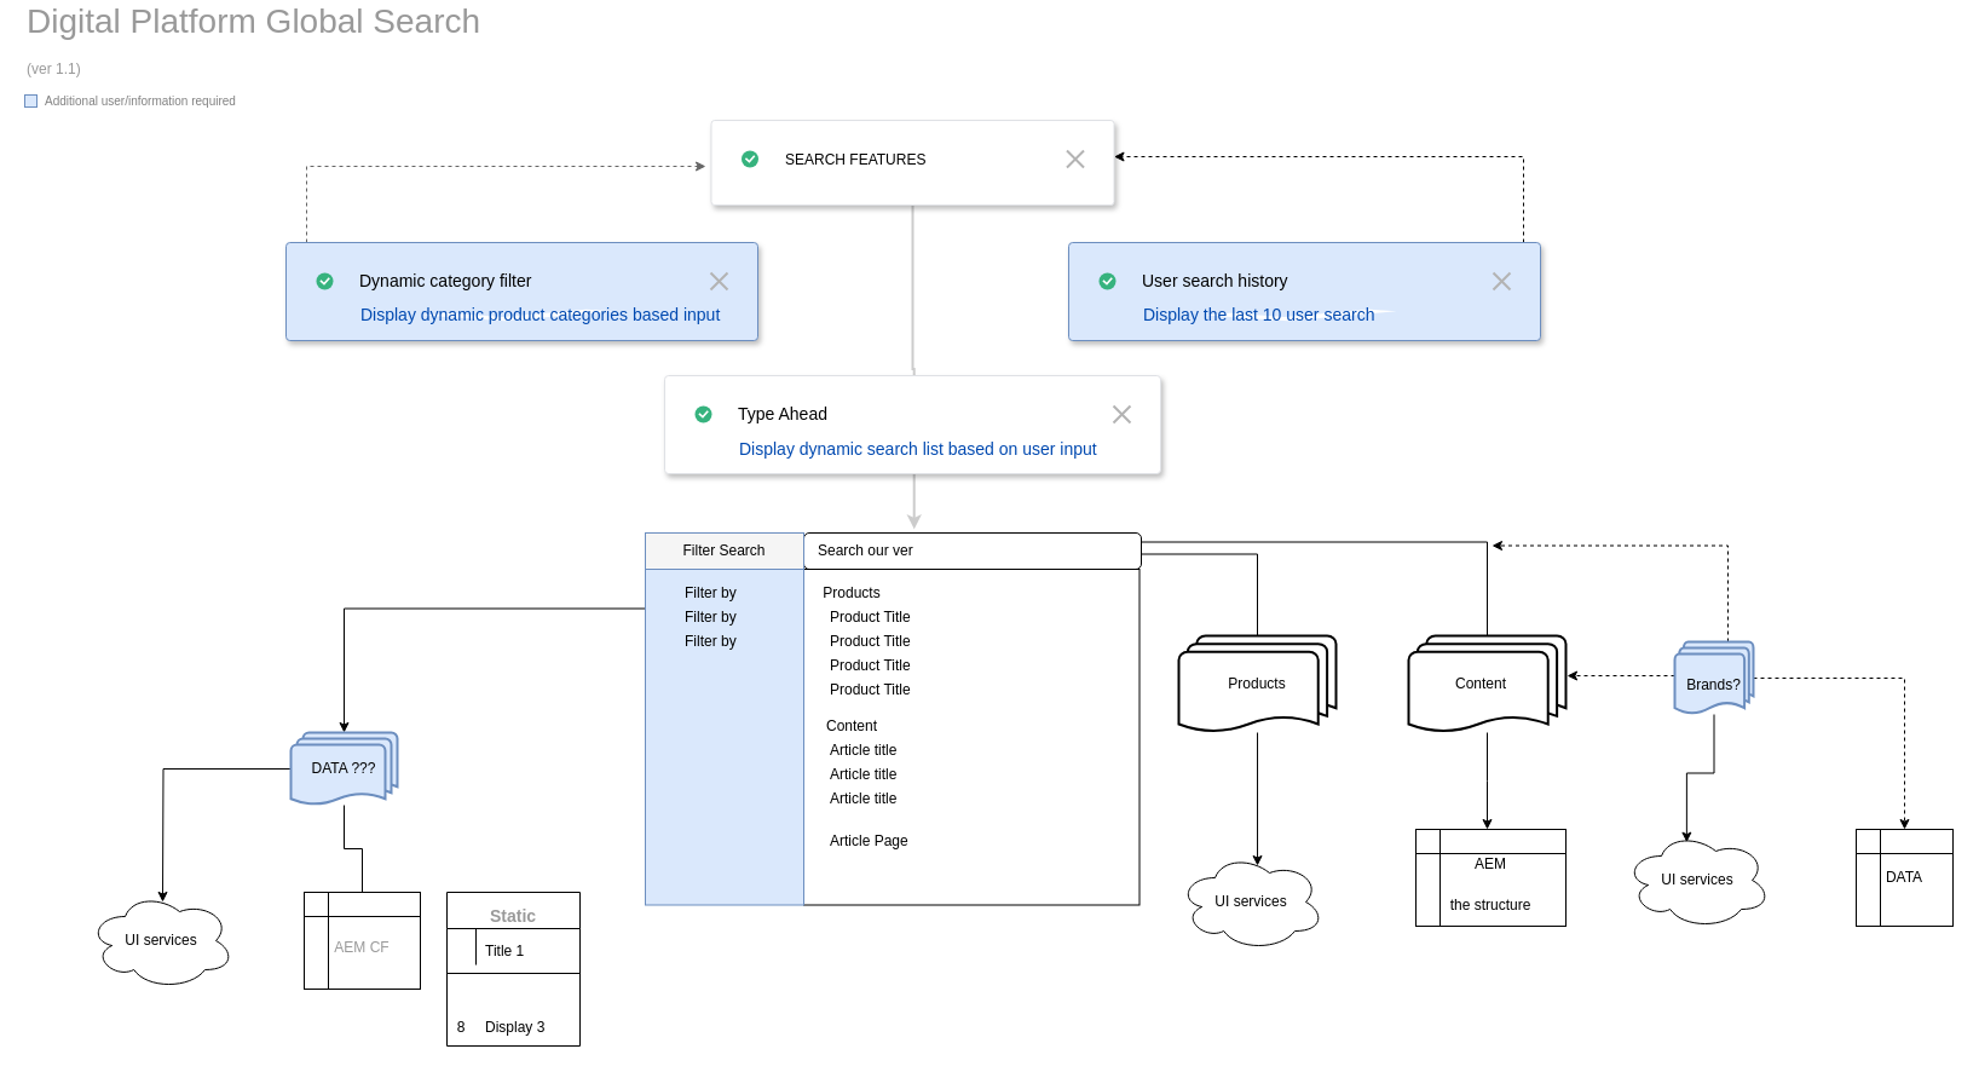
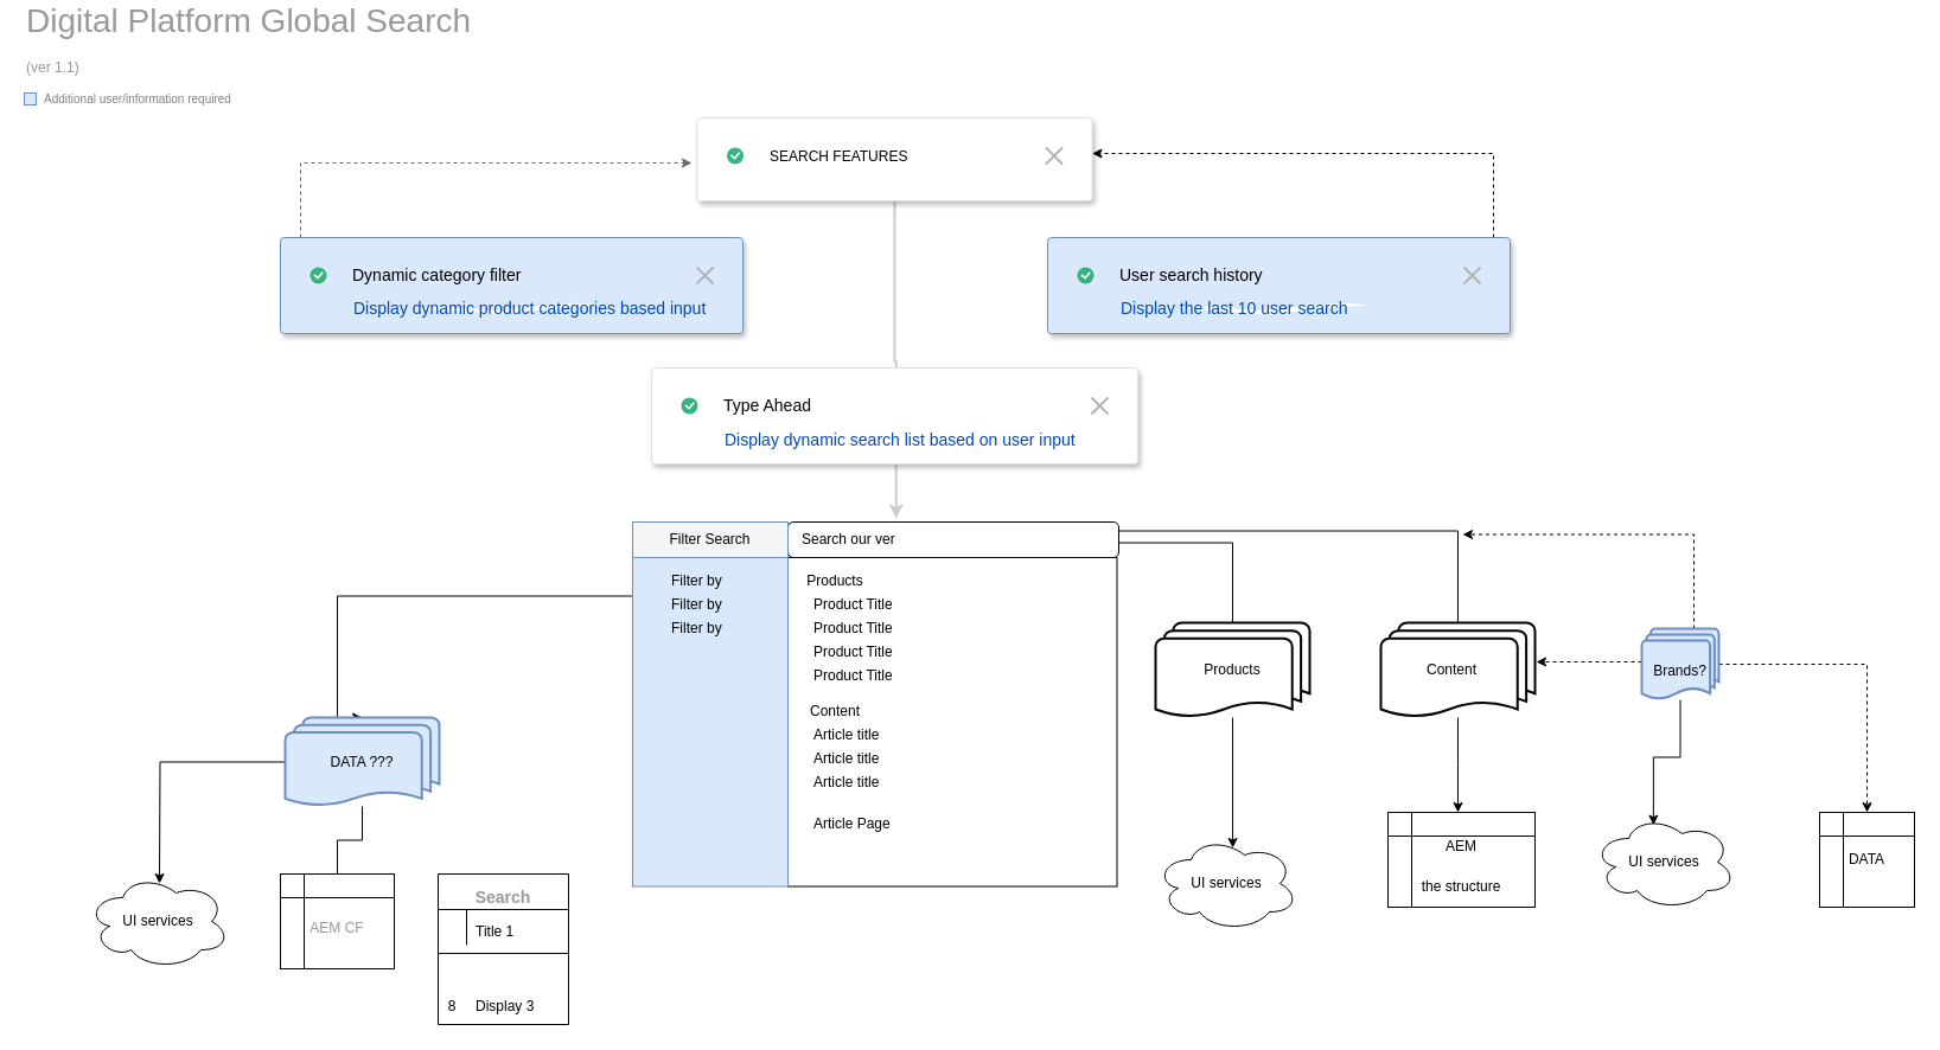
  <mxCell id="0" />
  <mxCell id="1" parent="0" />
  <mxCell id="2" style="edgeStyle=orthogonalEdgeStyle;rounded=0;orthogonalLoop=1;jettySize=auto;html=1;entryX=0.327;entryY=-0.104;entryDx=0;entryDy=0;entryPerimeter=0;strokeColor=#CCCCCC;fontSize=28;fontColor=#999999;strokeWidth=2;" edge="1" parent="1" source="3" target="9"><mxGeometry relative="1" as="geometry" /></mxCell>
  <mxCell id="3" value="" style="rounded=1;fillColor=#ffffff;strokeColor=#DFE1E5;shadow=1;html=1;arcSize=4;fontSize=28;fontColor=#999999;align=left;" vertex="1" parent="1"><mxGeometry x="587.5" y="99" width="333" height="70" as="geometry" /></mxCell>
  <mxCell id="4" value="&lt;font style=&quot;font-size: 12px&quot;&gt;SEARCH FEATURES&lt;/font&gt;" style="html=1;shadow=0;dashed=0;shape=mxgraph.atlassian.checkbox;fillColor=#36B37E;strokeColor=none;html=1;fontSize=14;fontStyle=0;labelPosition=right;align=left;spacingLeft=20" vertex="1" parent="3"><mxGeometry width="14" height="14" relative="1" as="geometry"><mxPoint x="25" y="25" as="offset" /></mxGeometry></mxCell>
  <mxCell id="5" value="" style="html=1;shadow=0;dashed=0;shape=mxgraph.atlassian.x;strokeColor=#B3B3B3;strokeWidth=2" vertex="1" parent="3"><mxGeometry x="1" width="14" height="14" relative="1" as="geometry"><mxPoint x="-39" y="25" as="offset" /></mxGeometry></mxCell>
  <mxCell id="6" value="&lt;span style=&quot;color: rgb(0 , 0 , 0) ; font-size: 12px&quot;&gt;AEM &lt;br&gt;the structure&lt;/span&gt;" style="shape=internalStorage;whiteSpace=wrap;html=1;backgroundOutline=1;fontSize=28;fontColor=#999999;align=center;" vertex="1" parent="1"><mxGeometry x="1170" y="685" width="124" height="80" as="geometry" /></mxCell>
  <mxCell id="7" style="edgeStyle=orthogonalEdgeStyle;rounded=0;orthogonalLoop=1;jettySize=auto;html=1;entryX=0.5;entryY=0.88;entryDx=0;entryDy=0;entryPerimeter=0;" parent="1" target="11" edge="1"><mxGeometry relative="1" as="geometry"><mxPoint x="924" y="467" as="sourcePoint" /><Array as="points"><mxPoint x="924" y="457.5" /><mxPoint x="1039" y="457.5" /></Array></mxGeometry></mxCell>
  <mxCell id="8" style="edgeStyle=orthogonalEdgeStyle;rounded=0;orthogonalLoop=1;jettySize=auto;html=1;entryX=0.785;entryY=0.05;entryDx=0;entryDy=0;entryPerimeter=0;" parent="1" target="13" edge="1"><mxGeometry relative="1" as="geometry"><mxPoint x="1074" y="525" as="targetPoint" /><Array as="points"><mxPoint x="924" y="447.5" /><mxPoint x="1229" y="447.5" /><mxPoint x="1229" y="529.5" /></Array><mxPoint x="924" y="455" as="sourcePoint" /></mxGeometry></mxCell>
  <mxCell id="9" value="" style="rounded=1;whiteSpace=wrap;html=1;" parent="1" vertex="1"><mxGeometry x="664" y="440" width="279" height="30" as="geometry" /></mxCell>
  <mxCell id="10" style="edgeStyle=orthogonalEdgeStyle;rounded=0;orthogonalLoop=1;jettySize=auto;html=1;entryX=0.542;entryY=0.125;entryDx=0;entryDy=0;entryPerimeter=0;" parent="1" source="11" target="25" edge="1"><mxGeometry relative="1" as="geometry" /></mxCell>
  <mxCell id="11" value="" style="strokeWidth=2;html=1;shape=mxgraph.flowchart.multi-document;whiteSpace=wrap;" parent="1" vertex="1"><mxGeometry x="974" y="525" width="130" height="80" as="geometry" /></mxCell>
  <mxCell id="12" style="edgeStyle=orthogonalEdgeStyle;rounded=0;orthogonalLoop=1;jettySize=auto;html=1;" parent="1" source="13" edge="1"><mxGeometry relative="1" as="geometry"><mxPoint x="1229" y="685" as="targetPoint" /></mxGeometry></mxCell>
  <mxCell id="13" value="" style="strokeWidth=2;html=1;shape=mxgraph.flowchart.multi-document;whiteSpace=wrap;" parent="1" vertex="1"><mxGeometry x="1164" y="525" width="130" height="80" as="geometry" /></mxCell>
  <mxCell id="14" value="Products" style="text;html=1;strokeColor=none;fillColor=none;align=center;verticalAlign=middle;whiteSpace=wrap;rounded=0;" parent="1" vertex="1"><mxGeometry x="1014" y="555" width="50" height="20" as="geometry" /></mxCell>
  <mxCell id="15" value="Content" style="text;html=1;strokeColor=none;fillColor=none;align=center;verticalAlign=middle;whiteSpace=wrap;rounded=0;" parent="1" vertex="1"><mxGeometry x="1204" y="555" width="40" height="20" as="geometry" /></mxCell>
  <mxCell id="16" value="Search our ver" style="text;html=1;strokeColor=none;fillColor=none;align=left;verticalAlign=middle;whiteSpace=wrap;rounded=0;" parent="1" vertex="1"><mxGeometry x="674" y="445" width="140" height="20" as="geometry" /></mxCell>
  <mxCell id="17" value="" style="whiteSpace=wrap;html=1;aspect=fixed;" parent="1" vertex="1"><mxGeometry x="664" y="470" width="277.5" height="277.5" as="geometry" /></mxCell>
  <mxCell id="18" value="Products" style="text;html=1;strokeColor=none;fillColor=none;align=center;verticalAlign=middle;whiteSpace=wrap;rounded=0;" parent="1" vertex="1"><mxGeometry x="684" y="480" width="40" height="20" as="geometry" /></mxCell>
  <mxCell id="19" value="Content" style="text;html=1;strokeColor=none;fillColor=none;align=center;verticalAlign=middle;whiteSpace=wrap;rounded=0;" parent="1" vertex="1"><mxGeometry x="684" y="590" width="40" height="20" as="geometry" /></mxCell>
  <mxCell id="20" value="Product Title" style="text;html=1;strokeColor=none;fillColor=none;align=left;verticalAlign=middle;whiteSpace=wrap;rounded=0;" parent="1" vertex="1"><mxGeometry x="684" y="500" width="140" height="20" as="geometry" /></mxCell>
  <mxCell id="21" value="Product Title" style="text;html=1;strokeColor=none;fillColor=none;align=left;verticalAlign=middle;whiteSpace=wrap;rounded=0;" parent="1" vertex="1"><mxGeometry x="684" y="520" width="140" height="20" as="geometry" /></mxCell>
  <mxCell id="22" value="Product Title" style="text;html=1;strokeColor=none;fillColor=none;align=left;verticalAlign=middle;whiteSpace=wrap;rounded=0;" parent="1" vertex="1"><mxGeometry x="684" y="540" width="140" height="20" as="geometry" /></mxCell>
  <mxCell id="23" value="Product Title" style="text;html=1;strokeColor=none;fillColor=none;align=left;verticalAlign=middle;whiteSpace=wrap;rounded=0;" parent="1" vertex="1"><mxGeometry x="684" y="560" width="140" height="20" as="geometry" /></mxCell>
  <mxCell id="24" value="Article title" style="text;html=1;strokeColor=none;fillColor=none;align=left;verticalAlign=middle;whiteSpace=wrap;rounded=0;" parent="1" vertex="1"><mxGeometry x="684" y="610" width="100" height="20" as="geometry" /></mxCell>
  <mxCell id="25" value="" style="ellipse;shape=cloud;whiteSpace=wrap;html=1;" parent="1" vertex="1"><mxGeometry x="974" y="705" width="120" height="80" as="geometry" /></mxCell>
  <mxCell id="26" value="Article title" style="text;html=1;strokeColor=none;fillColor=none;align=left;verticalAlign=middle;whiteSpace=wrap;rounded=0;" parent="1" vertex="1"><mxGeometry x="684" y="630" width="100" height="20" as="geometry" /></mxCell>
  <mxCell id="27" value="Article title" style="text;html=1;strokeColor=none;fillColor=none;align=left;verticalAlign=middle;whiteSpace=wrap;rounded=0;" parent="1" vertex="1"><mxGeometry x="684" y="650" width="100" height="20" as="geometry" /></mxCell>
  <mxCell id="28" value="Article Page" style="text;html=1;strokeColor=none;fillColor=none;align=left;verticalAlign=middle;whiteSpace=wrap;rounded=0;" parent="1" vertex="1"><mxGeometry x="684" y="685" width="149" height="20" as="geometry" /></mxCell>
  <mxCell id="29" value="UI services" style="text;html=1;strokeColor=none;fillColor=none;align=center;verticalAlign=middle;whiteSpace=wrap;rounded=0;" parent="1" vertex="1"><mxGeometry x="994" y="735" width="80" height="20" as="geometry" /></mxCell>
  <mxCell id="30" value="Filter Search" style="rounded=0;whiteSpace=wrap;html=1;align=center;fillColor=#f5f5f5;strokeColor=#6c8ebf;" parent="1" vertex="1"><mxGeometry x="533" y="440" width="131" height="30" as="geometry" /></mxCell>
  <mxCell id="31" style="edgeStyle=orthogonalEdgeStyle;rounded=0;orthogonalLoop=1;jettySize=auto;html=1;entryX=0.5;entryY=0;entryDx=0;entryDy=0;entryPerimeter=0;" parent="1" source="32" target="38" edge="1"><mxGeometry relative="1" as="geometry"><Array as="points"><mxPoint x="284" y="502.5" /></Array></mxGeometry></mxCell>
  <mxCell id="32" value="" style="rounded=0;whiteSpace=wrap;html=1;fillColor=#dae8fc;strokeColor=#6c8ebf;" parent="1" vertex="1"><mxGeometry x="533" y="470" width="131" height="277.5" as="geometry" /></mxCell>
  <mxCell id="33" value="Filter by" style="text;html=1;strokeColor=none;fillColor=none;align=left;verticalAlign=middle;whiteSpace=wrap;rounded=0;" parent="1" vertex="1"><mxGeometry x="564" y="480" width="80" height="20" as="geometry" /></mxCell>
  <mxCell id="34" value="Filter by" style="text;html=1;strokeColor=none;fillColor=none;align=left;verticalAlign=middle;whiteSpace=wrap;rounded=0;" parent="1" vertex="1"><mxGeometry x="564" y="500" width="80" height="20" as="geometry" /></mxCell>
  <mxCell id="35" value="Filter by" style="text;html=1;strokeColor=none;fillColor=none;align=left;verticalAlign=middle;whiteSpace=wrap;rounded=0;" parent="1" vertex="1"><mxGeometry x="564" y="520" width="80" height="20" as="geometry" /></mxCell>
  <mxCell id="36" style="edgeStyle=orthogonalEdgeStyle;rounded=0;orthogonalLoop=1;jettySize=auto;html=1;exitX=0;exitY=0.5;exitDx=0;exitDy=0;exitPerimeter=0;entryX=0.4;entryY=0.1;entryDx=0;entryDy=0;entryPerimeter=0;fontSize=28;fontColor=#999999;" edge="1" parent="1" source="38"><mxGeometry relative="1" as="geometry"><mxPoint x="134" y="745" as="targetPoint" /></mxGeometry></mxCell>
  <mxCell id="37" style="edgeStyle=orthogonalEdgeStyle;rounded=0;orthogonalLoop=1;jettySize=auto;html=1;fontSize=28;fontColor=#999999;endArrow=none;" edge="1" parent="1" source="38" target="40"><mxGeometry relative="1" as="geometry" /></mxCell>
- <mxCell id="38" value="DATA ???" style="strokeWidth=2;html=1;shape=mxgraph.flowchart.multi-document;whiteSpace=wrap;fillColor=#dae8fc;strokeColor=#6c8ebf;" parent="1" vertex="1"><mxGeometry x="240" y="605" width="88" height="60" as="geometry" /></mxCell>
+ <mxCell id="38" value="DATA ???" style="strokeWidth=2;html=1;shape=mxgraph.flowchart.multi-document;whiteSpace=wrap;fillColor=#dae8fc;strokeColor=#6c8ebf;" parent="1" vertex="1"><mxGeometry x="240" y="605" width="130" height="75" as="geometry" /></mxCell>
  <mxCell id="39" value="Digital Platform Global Search &lt;font style=&quot;font-size: 12px&quot;&gt;(ver 1.1)&lt;/font&gt;" style="text;html=1;strokeColor=none;fillColor=none;align=left;verticalAlign=middle;whiteSpace=wrap;rounded=0;fontSize=28;fontColor=#999999;" vertex="1" parent="1"><mxGeometry x="20" y="20" width="390" height="27" as="geometry" /></mxCell>
- <mxCell id="40" value="&lt;font style=&quot;font-size: 12px&quot;&gt;AEM CF&lt;/font&gt;" style="shape=internalStorage;whiteSpace=wrap;html=1;backgroundOutline=1;fontSize=28;fontColor=#999999;align=center;" vertex="1" parent="1"><mxGeometry x="251" y="737" width="96" height="80" as="geometry" /></mxCell>
+ <mxCell id="40" value="&lt;font style=&quot;font-size: 12px&quot;&gt;AEM CF&lt;/font&gt;" style="shape=internalStorage;whiteSpace=wrap;html=1;backgroundOutline=1;fontSize=28;fontColor=#999999;align=center;" vertex="1" parent="1"><mxGeometry x="236" y="737" width="96" height="80" as="geometry" /></mxCell>
  <mxCell id="41" style="edgeStyle=orthogonalEdgeStyle;rounded=0;orthogonalLoop=1;jettySize=auto;html=1;entryX=0.5;entryY=0;entryDx=0;entryDy=0;dashed=1;fontSize=28;fontColor=#999999;" edge="1" parent="1" source="45" target="46"><mxGeometry relative="1" as="geometry" /></mxCell>
  <mxCell id="42" style="edgeStyle=orthogonalEdgeStyle;rounded=0;orthogonalLoop=1;jettySize=auto;html=1;entryX=1.008;entryY=0.413;entryDx=0;entryDy=0;entryPerimeter=0;dashed=1;fontSize=28;fontColor=#999999;" edge="1" parent="1" source="45" target="13"><mxGeometry relative="1" as="geometry"><Array as="points"><mxPoint x="1339" y="558.5" /></Array></mxGeometry></mxCell>
  <mxCell id="43" style="edgeStyle=orthogonalEdgeStyle;rounded=0;orthogonalLoop=1;jettySize=auto;html=1;entryX=0.424;entryY=0.108;entryDx=0;entryDy=0;entryPerimeter=0;" edge="1" parent="1" source="45" target="47"><mxGeometry relative="1" as="geometry" /></mxCell>
  <mxCell id="44" style="edgeStyle=orthogonalEdgeStyle;rounded=0;orthogonalLoop=1;jettySize=auto;html=1;dashed=1;" edge="1" parent="1" source="45"><mxGeometry relative="1" as="geometry"><mxPoint x="1233" y="450.5" as="targetPoint" /><Array as="points"><mxPoint x="1428" y="450.5" /></Array></mxGeometry></mxCell>
  <mxCell id="45" value="&lt;font style=&quot;font-size: 12px&quot;&gt;Brands?&lt;br&gt;&lt;/font&gt;" style="strokeWidth=2;html=1;shape=mxgraph.flowchart.multi-document;whiteSpace=wrap;fontSize=28;align=center;fillColor=#dae8fc;strokeColor=#6c8ebf;" vertex="1" parent="1"><mxGeometry x="1384" y="530" width="65" height="60" as="geometry" /></mxCell>
  <mxCell id="46" value="" style="shape=internalStorage;whiteSpace=wrap;html=1;backgroundOutline=1;fontSize=28;fontColor=#999999;align=left;" vertex="1" parent="1"><mxGeometry x="1534" y="685" width="80" height="80" as="geometry" /></mxCell>
  <mxCell id="47" value="" style="ellipse;shape=cloud;whiteSpace=wrap;html=1;" vertex="1" parent="1"><mxGeometry x="1343" y="687" width="120" height="80" as="geometry" /></mxCell>
  <mxCell id="48" value="DATA" style="text;html=1;strokeColor=none;fillColor=none;align=center;verticalAlign=middle;whiteSpace=wrap;rounded=0;" vertex="1" parent="1"><mxGeometry x="1554" y="715" width="40" height="20" as="geometry" /></mxCell>
  <mxCell id="49" value="UI services" style="text;html=1;strokeColor=none;fillColor=none;align=center;verticalAlign=middle;whiteSpace=wrap;rounded=0;" vertex="1" parent="1"><mxGeometry x="1363" y="717" width="80" height="20" as="geometry" /></mxCell>
  <mxCell id="50" value="" style="rounded=1;fillColor=#ffffff;strokeColor=#DFE1E5;shadow=1;html=1;arcSize=4;fontSize=28;fontColor=#999999;align=left;" vertex="1" parent="1"><mxGeometry x="549" y="310" width="410" height="81" as="geometry" /></mxCell>
  <mxCell id="51" value="Type Ahead" style="html=1;shadow=0;dashed=0;shape=mxgraph.atlassian.checkbox;fillColor=#36B37E;strokeColor=none;html=1;fontSize=14;fontStyle=0;labelPosition=right;align=left;spacingLeft=20" vertex="1" parent="50"><mxGeometry width="14" height="14" relative="1" as="geometry"><mxPoint x="25" y="25" as="offset" /></mxGeometry></mxCell>
  <mxCell id="52" value="Display dynamic search list based on user input" style="html=1;shadow=0;dashed=0;shape=mxgraph.atlassian.checkbox;fillColor=none;strokeColor=none;html=1;fontSize=14;fontStyle=0;fontColor=#0049B0;align=left;" vertex="1" parent="50"><mxGeometry width="260" height="40" relative="1" as="geometry"><mxPoint x="60" y="41" as="offset" /></mxGeometry></mxCell>
  <mxCell id="53" value="" style="html=1;shadow=0;dashed=0;shape=mxgraph.atlassian.x;strokeColor=#B3B3B3;strokeWidth=2" vertex="1" parent="50"><mxGeometry x="1" width="14" height="14" relative="1" as="geometry"><mxPoint x="-39" y="25" as="offset" /></mxGeometry></mxCell>
  <mxCell id="54" style="edgeStyle=orthogonalEdgeStyle;rounded=0;orthogonalLoop=1;jettySize=auto;html=1;strokeWidth=1;fontSize=28;fontColor=#999999;strokeColor=#666666;dashed=1;" edge="1" parent="1" source="55"><mxGeometry relative="1" as="geometry"><mxPoint x="583" y="137" as="targetPoint" /><Array as="points"><mxPoint x="253" y="137" /></Array></mxGeometry></mxCell>
  <mxCell id="55" value="" style="rounded=1;fillColor=#dae8fc;strokeColor=#6c8ebf;shadow=1;html=1;arcSize=4;fontSize=28;align=left;" vertex="1" parent="1"><mxGeometry x="236" y="200" width="390" height="81" as="geometry" /></mxCell>
  <mxCell id="56" value="Dynamic category filter&amp;nbsp;" style="html=1;shadow=0;dashed=0;shape=mxgraph.atlassian.checkbox;fillColor=#36B37E;strokeColor=none;html=1;fontSize=14;fontStyle=0;labelPosition=right;align=left;spacingLeft=20" vertex="1" parent="55"><mxGeometry width="14" height="14" relative="1" as="geometry"><mxPoint x="25" y="25" as="offset" /></mxGeometry></mxCell>
  <mxCell id="57" value="Display dynamic product categories based input" style="html=1;shadow=0;dashed=0;shape=mxgraph.atlassian.checkbox;fillColor=none;strokeColor=none;html=1;fontSize=14;fontStyle=0;fontColor=#0049B0;align=left;" vertex="1" parent="55"><mxGeometry width="260" height="20" relative="1" as="geometry"><mxPoint x="60" y="50" as="offset" /></mxGeometry></mxCell>
  <mxCell id="58" value="" style="html=1;shadow=0;dashed=0;shape=mxgraph.atlassian.x;strokeColor=#B3B3B3;strokeWidth=2" vertex="1" parent="55"><mxGeometry x="1" width="14" height="14" relative="1" as="geometry"><mxPoint x="-39" y="25" as="offset" /></mxGeometry></mxCell>
  <mxCell id="59" value="" style="ellipse;shape=cloud;whiteSpace=wrap;html=1;" vertex="1" parent="1"><mxGeometry x="73" y="737" width="120" height="80" as="geometry" /></mxCell>
  <mxCell id="60" value="UI services" style="text;html=1;strokeColor=none;fillColor=none;align=center;verticalAlign=middle;whiteSpace=wrap;rounded=0;" vertex="1" parent="1"><mxGeometry x="93" y="767" width="80" height="20" as="geometry" /></mxCell>
  <mxCell id="61" style="edgeStyle=orthogonalEdgeStyle;rounded=0;orthogonalLoop=1;jettySize=auto;html=1;dashed=1;entryX=1;entryY=0.429;entryDx=0;entryDy=0;entryPerimeter=0;" edge="1" parent="1" source="62" target="3"><mxGeometry relative="1" as="geometry"><mxPoint x="253" y="190" as="targetPoint" /><Array as="points"><mxPoint x="1259" y="129" /></Array></mxGeometry></mxCell>
  <mxCell id="62" value="" style="rounded=1;fillColor=#dae8fc;strokeColor=#6c8ebf;shadow=1;html=1;arcSize=4;fontSize=28;align=left;" vertex="1" parent="1"><mxGeometry x="883" y="200" width="390" height="81" as="geometry" /></mxCell>
  <mxCell id="63" value="User search history" style="html=1;shadow=0;dashed=0;shape=mxgraph.atlassian.checkbox;fillColor=#36B37E;strokeColor=none;html=1;fontSize=14;fontStyle=0;labelPosition=right;align=left;spacingLeft=20" vertex="1" parent="62"><mxGeometry width="14" height="14" relative="1" as="geometry"><mxPoint x="25" y="25" as="offset" /></mxGeometry></mxCell>
  <mxCell id="64" value="Display the last 10 user search" style="html=1;shadow=0;dashed=0;shape=mxgraph.atlassian.checkbox;fillColor=none;strokeColor=none;html=1;fontSize=14;fontStyle=0;fontColor=#0049B0;align=left;" vertex="1" parent="62"><mxGeometry width="260" height="20" relative="1" as="geometry"><mxPoint x="60" y="50" as="offset" /></mxGeometry></mxCell>
  <mxCell id="65" value="" style="html=1;shadow=0;dashed=0;shape=mxgraph.atlassian.x;strokeColor=#B3B3B3;strokeWidth=2" vertex="1" parent="62"><mxGeometry x="1" width="14" height="14" relative="1" as="geometry"><mxPoint x="-39" y="25" as="offset" /></mxGeometry></mxCell>
  <mxCell id="66" value="" style="group" vertex="1" connectable="0" parent="1"><mxGeometry x="20" y="73" width="190" height="20" as="geometry" /></mxCell>
  <mxCell id="67" value="" style="rounded=0;whiteSpace=wrap;html=1;fillColor=#dae8fc;strokeColor=#6c8ebf;" vertex="1" parent="66"><mxGeometry y="5" width="10" height="10" as="geometry" /></mxCell>
  <mxCell id="68" value="Additional user/information required" style="text;html=1;align=left;verticalAlign=middle;whiteSpace=wrap;rounded=0;fontColor=#808080;fontSize=10;" vertex="1" parent="66"><mxGeometry x="15" width="175" height="20" as="geometry" /></mxCell>
- <mxCell id="69" value="&lt;font style=&quot;font-size: 14px&quot;&gt;Static&lt;/font&gt;" style="shape=table;html=1;whiteSpace=wrap;startSize=30;container=1;collapsible=0;childLayout=tableLayout;fixedRows=1;rowLines=0;fontStyle=1;align=center;fontSize=28;fontColor=#999999;" vertex="1" parent="1"><mxGeometry x="369" y="737" width="110" height="127" as="geometry" /></mxCell>
+ <mxCell id="69" value="&lt;font style=&quot;font-size: 14px&quot;&gt;Search&lt;/font&gt;" style="shape=table;html=1;whiteSpace=wrap;startSize=30;container=1;collapsible=0;childLayout=tableLayout;fixedRows=1;rowLines=0;fontStyle=1;align=center;fontSize=28;fontColor=#999999;" vertex="1" parent="1"><mxGeometry x="369" y="737" width="110" height="127" as="geometry" /></mxCell>
  <mxCell id="70" value="" style="shape=partialRectangle;html=1;whiteSpace=wrap;collapsible=0;dropTarget=0;pointerEvents=0;fillColor=none;top=0;left=0;bottom=1;right=0;points=[[0,0.5],[1,0.5]];portConstraint=eastwest;" vertex="1" parent="69"><mxGeometry y="30" width="110" height="37" as="geometry" /></mxCell>
  <mxCell id="71" value="Title 1" style="shape=partialRectangle;html=1;whiteSpace=wrap;connectable=0;fillColor=none;top=0;left=0;bottom=0;right=0;align=left;spacingLeft=6;overflow=hidden;" vertex="1" parent="70"><mxGeometry x="24" width="86" height="37" as="geometry" /></mxCell>
  <mxCell id="72" value="" style="shape=partialRectangle;html=1;whiteSpace=wrap;collapsible=0;dropTarget=0;pointerEvents=0;fillColor=none;top=0;left=0;bottom=0;right=0;points=[[0,0.5],[1,0.5]];portConstraint=eastwest;" vertex="1" parent="69"><mxGeometry y="67" width="110" height="30" as="geometry" /></mxCell>
  <mxCell id="73" value="" style="shape=partialRectangle;html=1;whiteSpace=wrap;collapsible=0;dropTarget=0;pointerEvents=0;fillColor=none;top=0;left=0;bottom=0;right=0;points=[[0,0.5],[1,0.5]];portConstraint=eastwest;" vertex="1" parent="69"><mxGeometry y="97" width="110" height="30" as="geometry" /></mxCell>
  <mxCell id="74" value="8" style="shape=partialRectangle;html=1;whiteSpace=wrap;connectable=0;fillColor=none;top=0;left=0;bottom=0;right=0;overflow=hidden;" vertex="1" parent="73"><mxGeometry width="24" height="30" as="geometry" /></mxCell>
  <mxCell id="75" value="Display 3" style="shape=partialRectangle;html=1;whiteSpace=wrap;connectable=0;fillColor=none;top=0;left=0;bottom=0;right=0;align=left;spacingLeft=6;overflow=hidden;" vertex="1" parent="73"><mxGeometry x="24" width="86" height="30" as="geometry" /></mxCell>
